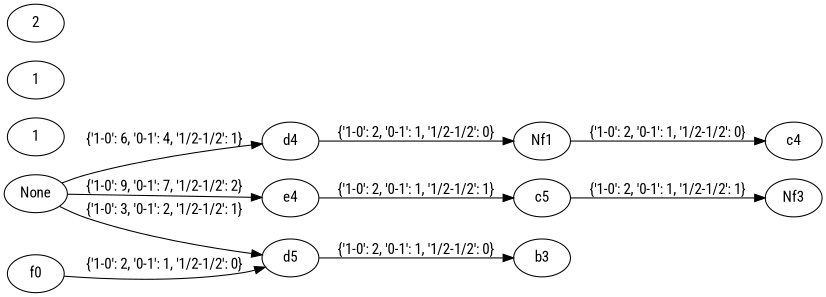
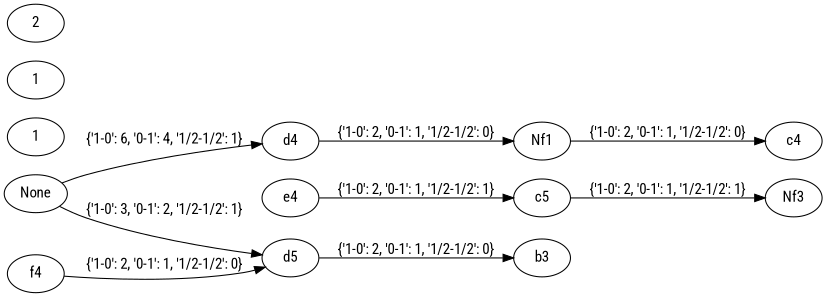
  digraph {
    fontname="Roboto Condensed"
    rankdir=LR
    node [fontname="Roboto Condensed"]
    edge [fontname="Roboto Condensed"]
    None
    d4
    e4
    d5
-   f4 [label=f0]
+   f4
    n6 [label=Nf1]
    c5
    b3
    n9 [label=1]
    c4
    n11 [label=1]
    Nf3
    n13 [label=2]
    None -> d4 [label="{'1-0': 6, '0-1': 4, '1/2-1/2': 1}"]
-   None -> e4 [label="{'1-0': 9, '0-1': 7, '1/2-1/2': 2}"]
    None -> d5 [label="{'1-0': 3, '0-1': 2, '1/2-1/2': 1}"]
    d4 -> n6 [label="{'1-0': 2, '0-1': 1, '1/2-1/2': 0}"]
    e4 -> c5 [label="{'1-0': 2, '0-1': 1, '1/2-1/2': 1}"]
    d5 -> b3 [label="{'1-0': 2, '0-1': 1, '1/2-1/2': 0}"]
    f4 -> d5 [label="{'1-0': 2, '0-1': 1, '1/2-1/2': 0}"]
    n6 -> c4 [label="{'1-0': 2, '0-1': 1, '1/2-1/2': 0}"]
    c5 -> Nf3 [label="{'1-0': 2, '0-1': 1, '1/2-1/2': 1}"]
  }
